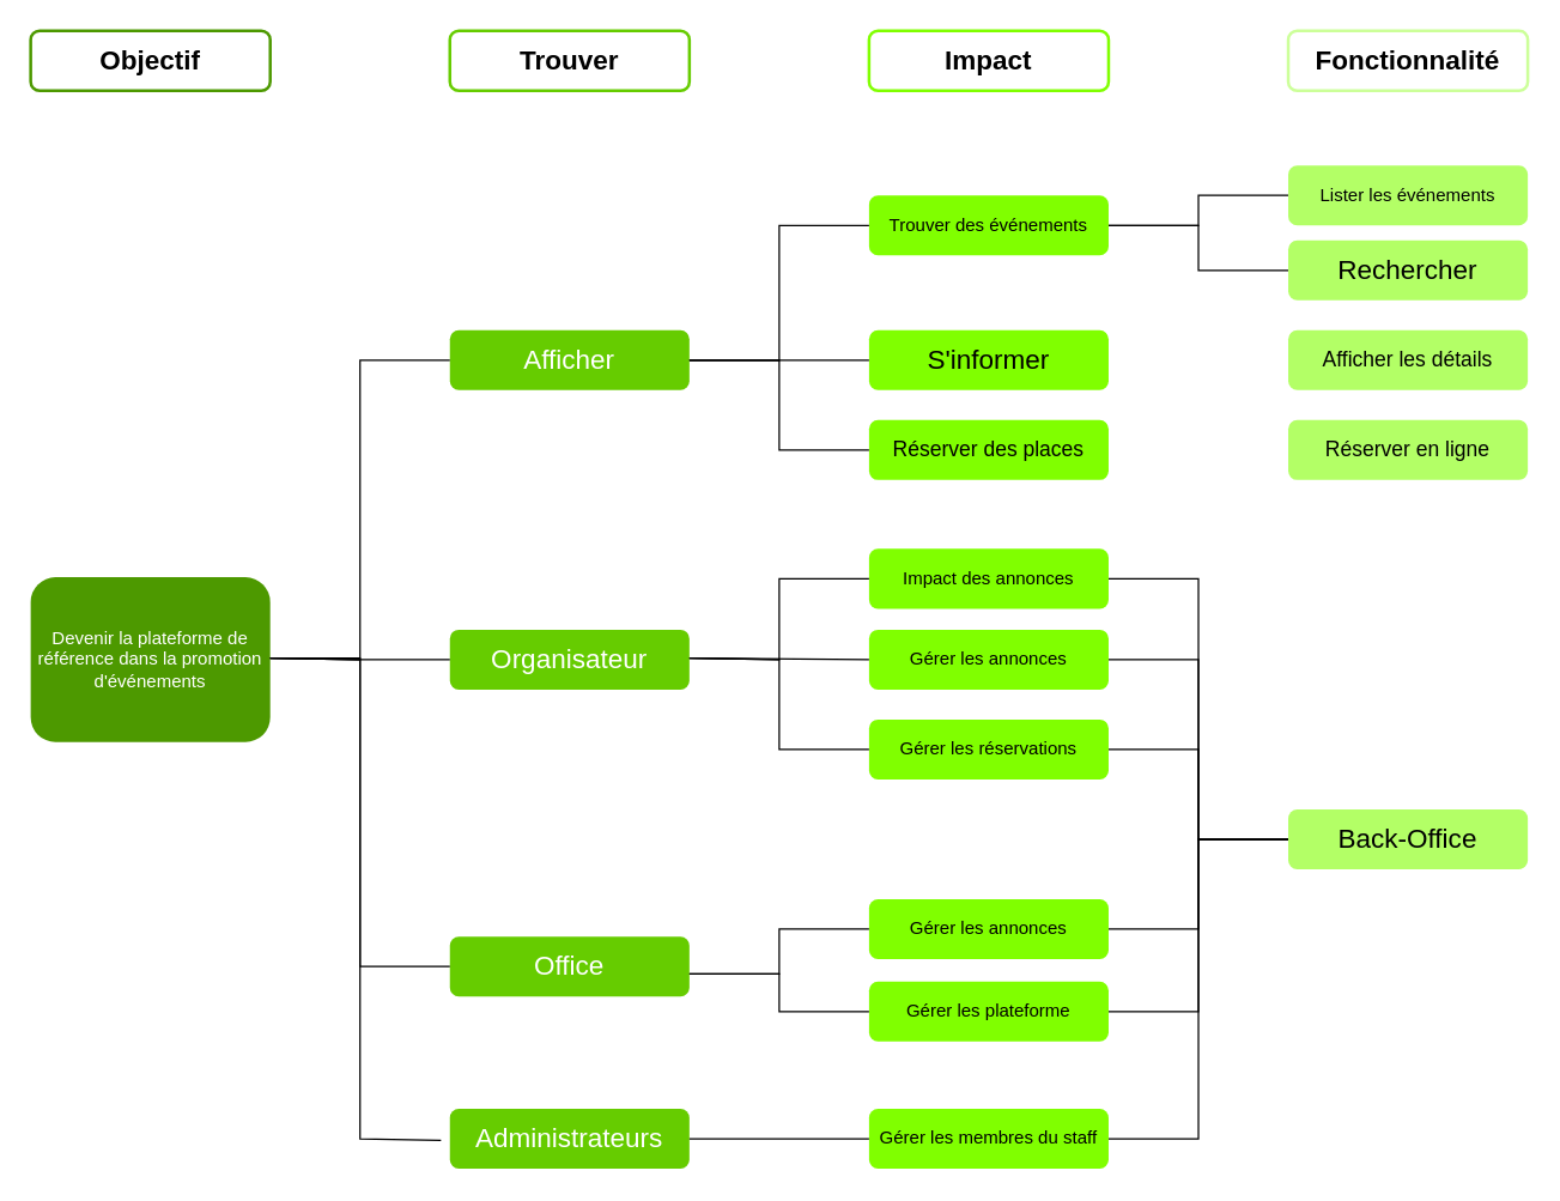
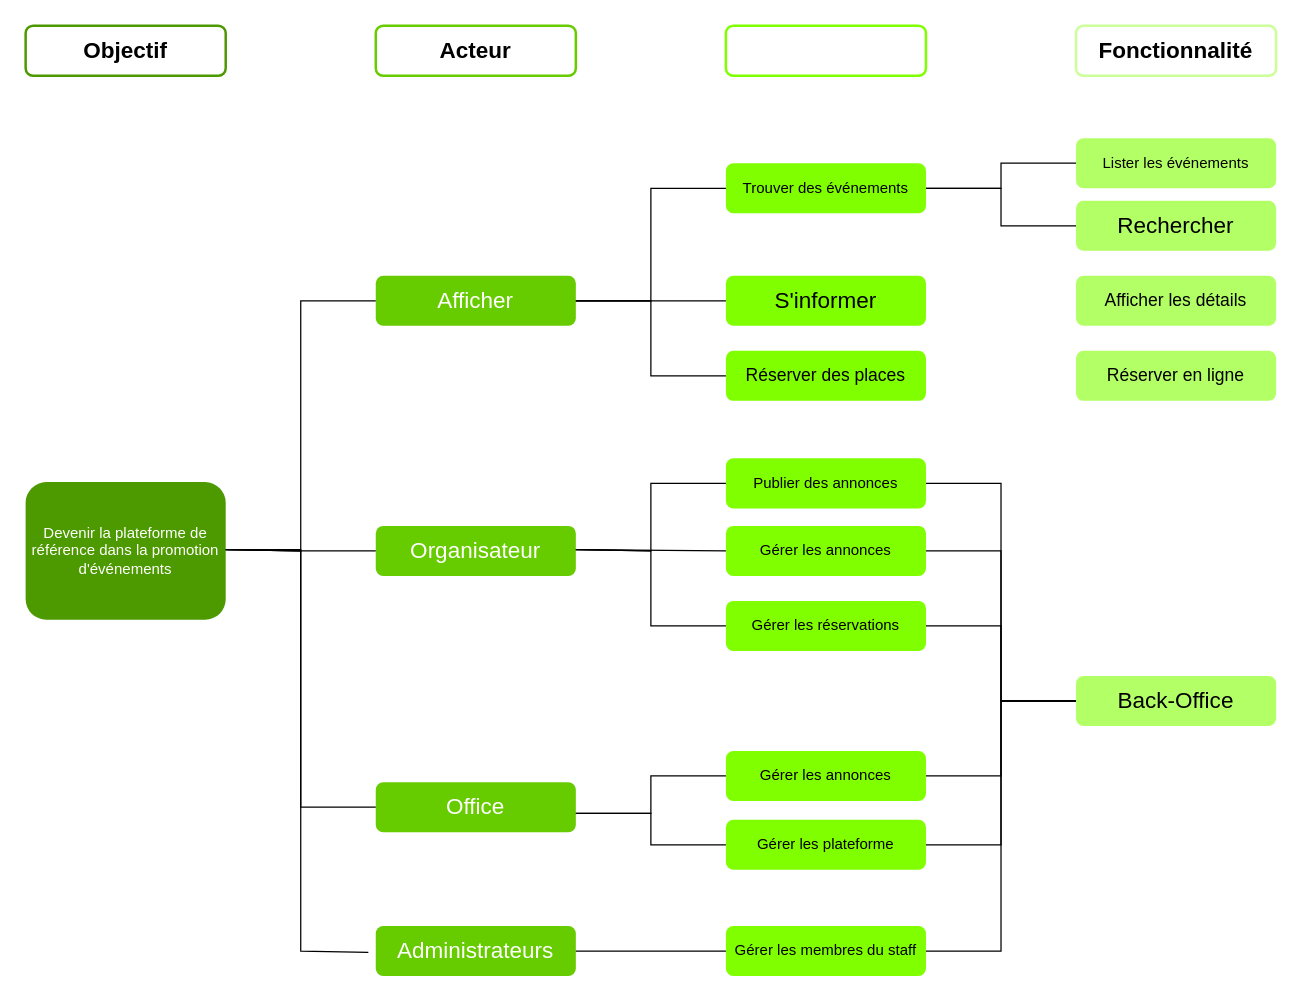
  <mxCell id="0" />
  <mxCell id="1" parent="0" />
  <mxCell id="2" value="" style="rounded=1;whiteSpace=wrap;html=1;strokeColor=#4D9900;strokeWidth=2;" vertex="1" parent="1"><mxGeometry x="20" y="20" width="160" height="40" as="geometry" /></mxCell>
  <mxCell id="3" value="" style="rounded=1;whiteSpace=wrap;html=1;strokeWidth=2;strokeColor=#66CC00;" vertex="1" parent="1"><mxGeometry x="300" y="20" width="160" height="40" as="geometry" /></mxCell>
  <mxCell id="4" value="" style="rounded=1;whiteSpace=wrap;html=1;strokeColor=#80FF00;strokeWidth=2;" vertex="1" parent="1"><mxGeometry x="580" y="20" width="160" height="40" as="geometry" /></mxCell>
  <mxCell id="5" value="" style="rounded=1;whiteSpace=wrap;html=1;strokeColor=#CCFF99;strokeWidth=2;" vertex="1" parent="1"><mxGeometry x="860" y="20" width="160" height="40" as="geometry" /></mxCell>
  <mxCell id="6" value="&lt;font style=&quot;font-size: 18px;&quot;&gt;&lt;b&gt;Objectif&lt;/b&gt;&lt;/font&gt;" style="text;html=1;strokeColor=none;fillColor=none;align=center;verticalAlign=middle;whiteSpace=wrap;rounded=0;" vertex="1" parent="1"><mxGeometry x="40" y="25" width="120" height="30" as="geometry" /></mxCell>
- <mxCell id="7" value="&lt;span style=&quot;font-size: 18px;&quot;&gt;&lt;b&gt;Trouver&lt;/b&gt;&lt;/span&gt;" style="text;html=1;strokeColor=none;fillColor=none;align=center;verticalAlign=middle;whiteSpace=wrap;rounded=0;" vertex="1" parent="1"><mxGeometry x="320" y="25" width="120" height="30" as="geometry" /></mxCell>
- <mxCell id="8" value="&lt;span style=&quot;font-size: 18px;&quot;&gt;&lt;b&gt;Impact&lt;/b&gt;&lt;/span&gt;" style="text;html=1;strokeColor=none;fillColor=none;align=center;verticalAlign=middle;whiteSpace=wrap;rounded=0;" vertex="1" parent="1"><mxGeometry x="600" y="25" width="120" height="30" as="geometry" /></mxCell>
+ <mxCell id="7" value="&lt;span style=&quot;font-size: 18px;&quot;&gt;&lt;b&gt;Acteur&lt;/b&gt;&lt;/span&gt;" style="text;html=1;strokeColor=none;fillColor=none;align=center;verticalAlign=middle;whiteSpace=wrap;rounded=0;" vertex="1" parent="1"><mxGeometry x="320" y="25" width="120" height="30" as="geometry" /></mxCell>
  <mxCell id="9" value="&lt;span style=&quot;font-size: 18px;&quot;&gt;&lt;b&gt;Fonctionnalité&lt;/b&gt;&lt;/span&gt;" style="text;html=1;strokeColor=none;fillColor=none;align=center;verticalAlign=middle;whiteSpace=wrap;rounded=0;" vertex="1" parent="1"><mxGeometry x="880" y="25" width="120" height="30" as="geometry" /></mxCell>
  <mxCell id="10" value="" style="rounded=1;whiteSpace=wrap;html=1;fillColor=#4D9900;strokeColor=none;" vertex="1" parent="1"><mxGeometry x="20" y="385" width="160" height="110" as="geometry" /></mxCell>
  <mxCell id="11" value="" style="rounded=1;whiteSpace=wrap;html=1;fillColor=#66CC00;strokeColor=none;" vertex="1" parent="1"><mxGeometry x="300" y="220" width="160" height="40" as="geometry" /></mxCell>
  <mxCell id="12" value="" style="rounded=1;whiteSpace=wrap;html=1;fillColor=#80FF00;strokeColor=none;" vertex="1" parent="1"><mxGeometry x="580" y="130" width="160" height="40" as="geometry" /></mxCell>
  <mxCell id="13" value="" style="rounded=1;whiteSpace=wrap;html=1;fillColor=#B3FF66;strokeColor=none;" vertex="1" parent="1"><mxGeometry x="860" y="110" width="160" height="40" as="geometry" /></mxCell>
  <mxCell id="14" value="&lt;font color=&quot;#ffffff&quot;&gt;Devenir la plateforme de référence dans la promotion d'événements&lt;/font&gt;" style="text;html=1;strokeColor=none;fillColor=none;align=center;verticalAlign=middle;whiteSpace=wrap;rounded=0;" vertex="1" parent="1"><mxGeometry x="20" y="385" width="160" height="110" as="geometry" /></mxCell>
  <mxCell id="15" value="" style="rounded=1;whiteSpace=wrap;html=1;fillColor=#66CC00;strokeColor=none;" vertex="1" parent="1"><mxGeometry x="300" y="420" width="160" height="40" as="geometry" /></mxCell>
  <mxCell id="16" value="" style="rounded=1;whiteSpace=wrap;html=1;fillColor=#66CC00;strokeColor=none;" vertex="1" parent="1"><mxGeometry x="300" y="625" width="160" height="40" as="geometry" /></mxCell>
  <mxCell id="17" value="" style="rounded=1;whiteSpace=wrap;html=1;fillColor=#66CC00;strokeColor=none;" vertex="1" parent="1"><mxGeometry x="300" y="740" width="160" height="40" as="geometry" /></mxCell>
  <mxCell id="18" value="&lt;font color=&quot;#ffffff&quot; style=&quot;font-size: 18px;&quot;&gt;Afficher&lt;/font&gt;" style="text;html=1;strokeColor=none;fillColor=none;align=center;verticalAlign=middle;whiteSpace=wrap;rounded=0;" vertex="1" parent="1"><mxGeometry x="300" y="225" width="160" height="30" as="geometry" /></mxCell>
  <mxCell id="19" value="&lt;font color=&quot;#ffffff&quot;&gt;&lt;span style=&quot;font-size: 18px;&quot;&gt;Organisateur&lt;/span&gt;&lt;/font&gt;" style="text;html=1;strokeColor=none;fillColor=none;align=center;verticalAlign=middle;whiteSpace=wrap;rounded=0;" vertex="1" parent="1"><mxGeometry x="300" y="425" width="160" height="30" as="geometry" /></mxCell>
  <mxCell id="20" value="&lt;font color=&quot;#ffffff&quot;&gt;&lt;span style=&quot;font-size: 18px;&quot;&gt;Office&lt;/span&gt;&lt;/font&gt;" style="text;html=1;strokeColor=none;fillColor=none;align=center;verticalAlign=middle;whiteSpace=wrap;rounded=0;" vertex="1" parent="1"><mxGeometry x="300" y="630" width="160" height="30" as="geometry" /></mxCell>
  <mxCell id="21" value="&lt;font color=&quot;#ffffff&quot;&gt;&lt;span style=&quot;font-size: 18px;&quot;&gt;Administrateurs&lt;/span&gt;&lt;/font&gt;" style="text;html=1;strokeColor=none;fillColor=none;align=center;verticalAlign=middle;whiteSpace=wrap;rounded=0;" vertex="1" parent="1"><mxGeometry x="300" y="745" width="160" height="30" as="geometry" /></mxCell>
  <mxCell id="22" value="" style="rounded=1;whiteSpace=wrap;html=1;fillColor=#80FF00;strokeColor=none;" vertex="1" parent="1"><mxGeometry x="580" y="220" width="160" height="40" as="geometry" /></mxCell>
  <mxCell id="23" value="" style="rounded=1;whiteSpace=wrap;html=1;fillColor=#80FF00;strokeColor=none;" vertex="1" parent="1"><mxGeometry x="580" y="280" width="160" height="40" as="geometry" /></mxCell>
  <mxCell id="24" value="" style="rounded=1;whiteSpace=wrap;html=1;fillColor=#80FF00;strokeColor=none;" vertex="1" parent="1"><mxGeometry x="580" y="366" width="160" height="40" as="geometry" /></mxCell>
  <mxCell id="25" value="" style="rounded=1;whiteSpace=wrap;html=1;fillColor=#80FF00;strokeColor=none;" vertex="1" parent="1"><mxGeometry x="580" y="480" width="160" height="40" as="geometry" /></mxCell>
  <mxCell id="26" value="" style="rounded=1;whiteSpace=wrap;html=1;fillColor=#80FF00;strokeColor=none;" vertex="1" parent="1"><mxGeometry x="580" y="600" width="160" height="40" as="geometry" /></mxCell>
  <mxCell id="27" value="" style="rounded=1;whiteSpace=wrap;html=1;fillColor=#80FF00;strokeColor=none;" vertex="1" parent="1"><mxGeometry x="580" y="655" width="160" height="40" as="geometry" /></mxCell>
  <mxCell id="28" value="" style="rounded=1;whiteSpace=wrap;html=1;fillColor=#80FF00;strokeColor=none;" vertex="1" parent="1"><mxGeometry x="580" y="740" width="160" height="40" as="geometry" /></mxCell>
  <mxCell id="29" value="&lt;font style=&quot;font-size: 12px;&quot;&gt;Trouver des événements&lt;/font&gt;" style="text;html=1;strokeColor=none;fillColor=none;align=center;verticalAlign=middle;whiteSpace=wrap;rounded=0;" vertex="1" parent="1"><mxGeometry x="580" y="135" width="160" height="30" as="geometry" /></mxCell>
  <mxCell id="30" value="&lt;font style=&quot;font-size: 18px;&quot;&gt;S'informer&lt;/font&gt;" style="text;html=1;strokeColor=none;fillColor=none;align=center;verticalAlign=middle;whiteSpace=wrap;rounded=0;" vertex="1" parent="1"><mxGeometry x="580" y="225" width="160" height="30" as="geometry" /></mxCell>
  <mxCell id="31" value="&lt;font style=&quot;font-size: 14px;&quot;&gt;Réserver des places&lt;/font&gt;" style="text;html=1;strokeColor=none;fillColor=none;align=center;verticalAlign=middle;whiteSpace=wrap;rounded=0;" vertex="1" parent="1"><mxGeometry x="580" y="285" width="160" height="30" as="geometry" /></mxCell>
- <mxCell id="32" value="Impact des annonces" style="text;html=1;strokeColor=none;fillColor=none;align=center;verticalAlign=middle;whiteSpace=wrap;rounded=0;" vertex="1" parent="1"><mxGeometry x="580" y="371" width="160" height="30" as="geometry" /></mxCell>
+ <mxCell id="32" value="Publier des annonces" style="text;html=1;strokeColor=none;fillColor=none;align=center;verticalAlign=middle;whiteSpace=wrap;rounded=0;" vertex="1" parent="1"><mxGeometry x="580" y="371" width="160" height="30" as="geometry" /></mxCell>
  <mxCell id="33" value="Gérer les réservations" style="text;html=1;strokeColor=none;fillColor=none;align=center;verticalAlign=middle;whiteSpace=wrap;rounded=0;" vertex="1" parent="1"><mxGeometry x="580" y="485" width="160" height="30" as="geometry" /></mxCell>
  <mxCell id="34" value="" style="rounded=1;whiteSpace=wrap;html=1;fillColor=#80FF00;strokeColor=none;" vertex="1" parent="1"><mxGeometry x="580" y="420" width="160" height="40" as="geometry" /></mxCell>
  <mxCell id="35" value="Gérer les annonces" style="text;html=1;strokeColor=none;fillColor=none;align=center;verticalAlign=middle;whiteSpace=wrap;rounded=0;" vertex="1" parent="1"><mxGeometry x="580" y="425" width="160" height="30" as="geometry" /></mxCell>
  <mxCell id="36" value="Gérer les annonces" style="text;html=1;strokeColor=none;fillColor=none;align=center;verticalAlign=middle;whiteSpace=wrap;rounded=0;" vertex="1" parent="1"><mxGeometry x="580" y="605" width="160" height="30" as="geometry" /></mxCell>
  <mxCell id="37" value="Gérer les plateforme" style="text;html=1;strokeColor=none;fillColor=none;align=center;verticalAlign=middle;whiteSpace=wrap;rounded=0;" vertex="1" parent="1"><mxGeometry x="580" y="660" width="160" height="30" as="geometry" /></mxCell>
  <mxCell id="38" value="Gérer les membres du staff" style="text;html=1;strokeColor=none;fillColor=none;align=center;verticalAlign=middle;whiteSpace=wrap;rounded=0;" vertex="1" parent="1"><mxGeometry x="580" y="745" width="160" height="30" as="geometry" /></mxCell>
  <mxCell id="39" value="" style="rounded=1;whiteSpace=wrap;html=1;fillColor=#B3FF66;strokeColor=none;" vertex="1" parent="1"><mxGeometry x="860" y="160" width="160" height="40" as="geometry" /></mxCell>
  <mxCell id="40" value="" style="rounded=1;whiteSpace=wrap;html=1;fillColor=#B3FF66;strokeColor=none;" vertex="1" parent="1"><mxGeometry x="860" y="220" width="160" height="40" as="geometry" /></mxCell>
  <mxCell id="41" value="" style="rounded=1;whiteSpace=wrap;html=1;fillColor=#B3FF66;strokeColor=none;" vertex="1" parent="1"><mxGeometry x="860" y="280" width="160" height="40" as="geometry" /></mxCell>
  <mxCell id="42" value="" style="rounded=1;whiteSpace=wrap;html=1;fillColor=#B3FF66;strokeColor=none;" vertex="1" parent="1"><mxGeometry x="860" y="540" width="160" height="40" as="geometry" /></mxCell>
  <mxCell id="43" value="Lister les événements" style="text;html=1;strokeColor=none;fillColor=none;align=center;verticalAlign=middle;whiteSpace=wrap;rounded=0;" vertex="1" parent="1"><mxGeometry x="860" y="115" width="160" height="30" as="geometry" /></mxCell>
  <mxCell id="44" value="&lt;font style=&quot;font-size: 18px;&quot;&gt;Rechercher&lt;/font&gt;" style="text;html=1;strokeColor=none;fillColor=none;align=center;verticalAlign=middle;whiteSpace=wrap;rounded=0;" vertex="1" parent="1"><mxGeometry x="860" y="165" width="160" height="30" as="geometry" /></mxCell>
  <mxCell id="45" value="&lt;font style=&quot;font-size: 14px;&quot;&gt;Afficher les détails&lt;/font&gt;" style="text;html=1;strokeColor=none;fillColor=none;align=center;verticalAlign=middle;whiteSpace=wrap;rounded=0;" vertex="1" parent="1"><mxGeometry x="860" y="225" width="160" height="30" as="geometry" /></mxCell>
  <mxCell id="46" value="&lt;span style=&quot;font-size: 14px;&quot;&gt;Réserver en ligne&lt;/span&gt;" style="text;html=1;strokeColor=none;fillColor=none;align=center;verticalAlign=middle;whiteSpace=wrap;rounded=0;" vertex="1" parent="1"><mxGeometry x="860" y="285" width="160" height="30" as="geometry" /></mxCell>
  <mxCell id="47" value="&lt;font style=&quot;font-size: 18px;&quot;&gt;Back-Office&lt;/font&gt;" style="text;html=1;strokeColor=none;fillColor=none;align=center;verticalAlign=middle;whiteSpace=wrap;rounded=0;" vertex="1" parent="1"><mxGeometry x="860" y="545" width="160" height="30" as="geometry" /></mxCell>
  <mxCell id="48" value="" style="endArrow=none;html=1;rounded=0;entryX=0;entryY=0.5;entryDx=0;entryDy=0;" edge="1" parent="1" target="18"><mxGeometry width="50" height="50" relative="1" as="geometry"><mxPoint x="180" y="439" as="sourcePoint" /><mxPoint x="280" y="440" as="targetPoint" /><Array as="points"><mxPoint x="240" y="440" /><mxPoint x="240" y="240" /></Array></mxGeometry></mxCell>
  <mxCell id="49" value="" style="endArrow=none;html=1;rounded=0;entryX=0;entryY=0.5;entryDx=0;entryDy=0;" edge="1" parent="1" target="19"><mxGeometry width="50" height="50" relative="1" as="geometry"><mxPoint x="180" y="439" as="sourcePoint" /><mxPoint x="230" y="389" as="targetPoint" /><Array as="points"><mxPoint x="240" y="440" /></Array></mxGeometry></mxCell>
  <mxCell id="50" value="" style="endArrow=none;html=1;rounded=0;entryX=0;entryY=0.5;entryDx=0;entryDy=0;" edge="1" parent="1" target="20"><mxGeometry width="50" height="50" relative="1" as="geometry"><mxPoint x="180" y="439" as="sourcePoint" /><mxPoint x="230" y="389" as="targetPoint" /><Array as="points"><mxPoint x="240" y="440" /><mxPoint x="240" y="645" /></Array></mxGeometry></mxCell>
  <mxCell id="51" value="" style="endArrow=none;html=1;rounded=0;entryX=-0.037;entryY=0.533;entryDx=0;entryDy=0;entryPerimeter=0;" edge="1" parent="1" target="21"><mxGeometry width="50" height="50" relative="1" as="geometry"><mxPoint x="180" y="439" as="sourcePoint" /><mxPoint x="230" y="389" as="targetPoint" /><Array as="points"><mxPoint x="240" y="439" /><mxPoint x="240" y="760" /></Array></mxGeometry></mxCell>
  <mxCell id="52" value="" style="endArrow=none;html=1;rounded=0;entryX=0;entryY=0.5;entryDx=0;entryDy=0;" edge="1" parent="1" target="29"><mxGeometry width="50" height="50" relative="1" as="geometry"><mxPoint x="460" y="240" as="sourcePoint" /><mxPoint x="510" y="190" as="targetPoint" /><Array as="points"><mxPoint x="520" y="240" /><mxPoint x="520" y="150" /></Array></mxGeometry></mxCell>
  <mxCell id="53" value="" style="endArrow=none;html=1;rounded=0;entryX=0;entryY=0.5;entryDx=0;entryDy=0;" edge="1" parent="1" target="30"><mxGeometry width="50" height="50" relative="1" as="geometry"><mxPoint x="460" y="240" as="sourcePoint" /><mxPoint x="510" y="190" as="targetPoint" /></mxGeometry></mxCell>
  <mxCell id="54" value="" style="endArrow=none;html=1;rounded=0;entryX=0;entryY=0.5;entryDx=0;entryDy=0;" edge="1" parent="1" target="31"><mxGeometry width="50" height="50" relative="1" as="geometry"><mxPoint x="460" y="240" as="sourcePoint" /><mxPoint x="510" y="190" as="targetPoint" /><Array as="points"><mxPoint x="520" y="240" /><mxPoint x="520" y="300" /></Array></mxGeometry></mxCell>
  <mxCell id="55" value="" style="endArrow=none;html=1;rounded=0;entryX=0;entryY=0.5;entryDx=0;entryDy=0;" edge="1" parent="1" target="32"><mxGeometry width="50" height="50" relative="1" as="geometry"><mxPoint x="460" y="439" as="sourcePoint" /><mxPoint x="510" y="389" as="targetPoint" /><Array as="points"><mxPoint x="520" y="440" /><mxPoint x="520" y="386" /></Array></mxGeometry></mxCell>
  <mxCell id="56" value="" style="endArrow=none;html=1;rounded=0;entryX=0;entryY=0.5;entryDx=0;entryDy=0;" edge="1" parent="1" target="35"><mxGeometry width="50" height="50" relative="1" as="geometry"><mxPoint x="460" y="439" as="sourcePoint" /><mxPoint x="510" y="389" as="targetPoint" /></mxGeometry></mxCell>
  <mxCell id="57" value="" style="endArrow=none;html=1;rounded=0;entryX=0;entryY=0.5;entryDx=0;entryDy=0;" edge="1" parent="1" target="33"><mxGeometry width="50" height="50" relative="1" as="geometry"><mxPoint x="460" y="439" as="sourcePoint" /><mxPoint x="510" y="389" as="targetPoint" /><Array as="points"><mxPoint x="520" y="440" /><mxPoint x="520" y="500" /></Array></mxGeometry></mxCell>
  <mxCell id="58" value="" style="endArrow=none;html=1;rounded=0;entryX=0;entryY=0.5;entryDx=0;entryDy=0;" edge="1" parent="1" target="36"><mxGeometry width="50" height="50" relative="1" as="geometry"><mxPoint x="460" y="650" as="sourcePoint" /><mxPoint x="510" y="600" as="targetPoint" /><Array as="points"><mxPoint x="520" y="650" /><mxPoint x="520" y="620" /></Array></mxGeometry></mxCell>
  <mxCell id="59" value="" style="endArrow=none;html=1;rounded=0;entryX=0;entryY=0.5;entryDx=0;entryDy=0;" edge="1" parent="1" target="37"><mxGeometry width="50" height="50" relative="1" as="geometry"><mxPoint x="460" y="650" as="sourcePoint" /><mxPoint x="510" y="600" as="targetPoint" /><Array as="points"><mxPoint x="520" y="650" /><mxPoint x="520" y="675" /></Array></mxGeometry></mxCell>
  <mxCell id="60" value="" style="endArrow=none;html=1;rounded=0;entryX=0;entryY=0.5;entryDx=0;entryDy=0;" edge="1" parent="1" target="38"><mxGeometry width="50" height="50" relative="1" as="geometry"><mxPoint x="460" y="760" as="sourcePoint" /><mxPoint x="510" y="710" as="targetPoint" /></mxGeometry></mxCell>
  <mxCell id="61" value="" style="endArrow=none;html=1;rounded=0;entryX=0;entryY=0.5;entryDx=0;entryDy=0;" edge="1" parent="1" target="43"><mxGeometry width="50" height="50" relative="1" as="geometry"><mxPoint x="740" y="150" as="sourcePoint" /><mxPoint x="790" y="100" as="targetPoint" /><Array as="points"><mxPoint x="800" y="150" /><mxPoint x="800" y="130" /></Array></mxGeometry></mxCell>
  <mxCell id="62" value="" style="endArrow=none;html=1;rounded=0;entryX=0;entryY=0.5;entryDx=0;entryDy=0;" edge="1" parent="1" target="44"><mxGeometry width="50" height="50" relative="1" as="geometry"><mxPoint x="740" y="150" as="sourcePoint" /><mxPoint x="790" y="100" as="targetPoint" /><Array as="points"><mxPoint x="800" y="150" /><mxPoint x="800" y="180" /></Array></mxGeometry></mxCell>
  <mxCell id="63" value="" style="endArrow=none;html=1;rounded=0;exitX=1;exitY=0.5;exitDx=0;exitDy=0;" edge="1" parent="1" source="32"><mxGeometry width="50" height="50" relative="1" as="geometry"><mxPoint x="810" y="610" as="sourcePoint" /><mxPoint x="860" y="560" as="targetPoint" /><Array as="points"><mxPoint x="800" y="386" /><mxPoint x="800" y="560" /></Array></mxGeometry></mxCell>
  <mxCell id="64" value="" style="endArrow=none;html=1;rounded=0;exitX=1;exitY=0.5;exitDx=0;exitDy=0;" edge="1" parent="1" source="35"><mxGeometry width="50" height="50" relative="1" as="geometry"><mxPoint x="810" y="610" as="sourcePoint" /><mxPoint x="860" y="560" as="targetPoint" /><Array as="points"><mxPoint x="800" y="440" /><mxPoint x="800" y="560" /></Array></mxGeometry></mxCell>
  <mxCell id="65" value="" style="endArrow=none;html=1;rounded=0;exitX=1;exitY=0.5;exitDx=0;exitDy=0;" edge="1" parent="1" source="33"><mxGeometry width="50" height="50" relative="1" as="geometry"><mxPoint x="810" y="610" as="sourcePoint" /><mxPoint x="860" y="560" as="targetPoint" /><Array as="points"><mxPoint x="800" y="500" /><mxPoint x="800" y="560" /></Array></mxGeometry></mxCell>
  <mxCell id="66" value="" style="endArrow=none;html=1;rounded=0;exitX=1;exitY=0.5;exitDx=0;exitDy=0;" edge="1" parent="1" source="36"><mxGeometry width="50" height="50" relative="1" as="geometry"><mxPoint x="810" y="610" as="sourcePoint" /><mxPoint x="860" y="560" as="targetPoint" /><Array as="points"><mxPoint x="800" y="620" /><mxPoint x="800" y="560" /></Array></mxGeometry></mxCell>
  <mxCell id="67" value="" style="endArrow=none;html=1;rounded=0;exitX=1;exitY=0.5;exitDx=0;exitDy=0;" edge="1" parent="1" source="37"><mxGeometry width="50" height="50" relative="1" as="geometry"><mxPoint x="810" y="610" as="sourcePoint" /><mxPoint x="860" y="560" as="targetPoint" /><Array as="points"><mxPoint x="800" y="675" /><mxPoint x="800" y="560" /></Array></mxGeometry></mxCell>
  <mxCell id="68" value="" style="endArrow=none;html=1;rounded=0;exitX=1;exitY=0.5;exitDx=0;exitDy=0;" edge="1" parent="1" source="38"><mxGeometry width="50" height="50" relative="1" as="geometry"><mxPoint x="810" y="610" as="sourcePoint" /><mxPoint x="860" y="560" as="targetPoint" /><Array as="points"><mxPoint x="800" y="760" /><mxPoint x="800" y="560" /></Array></mxGeometry></mxCell>
